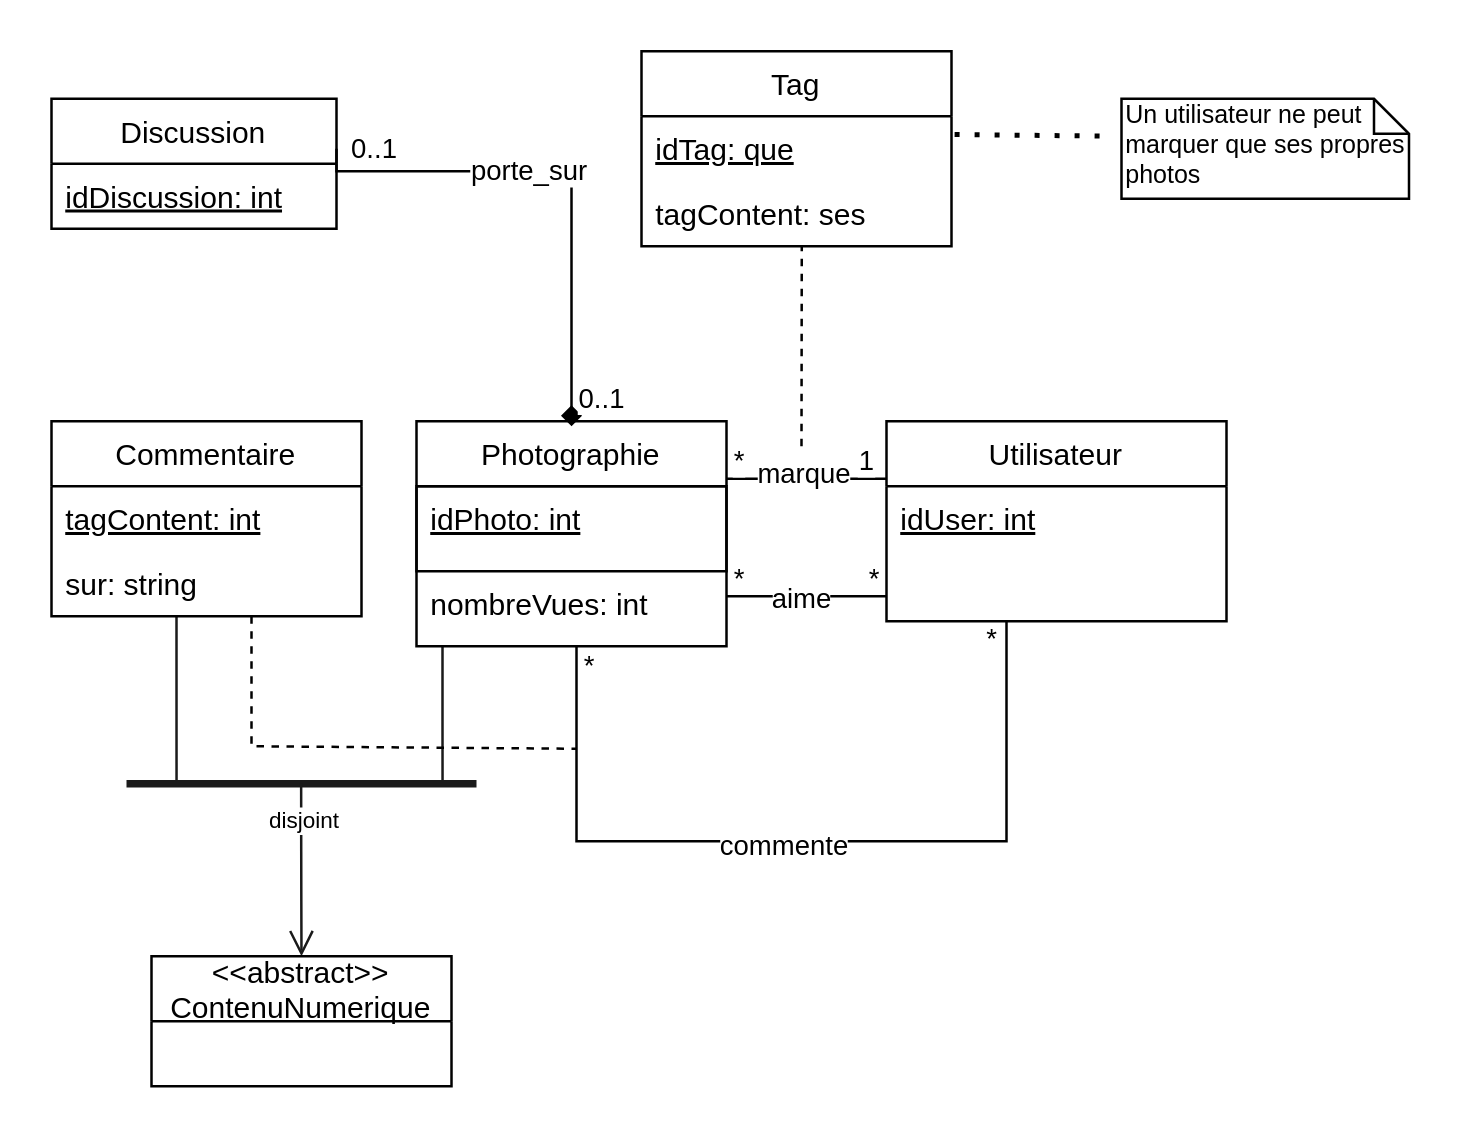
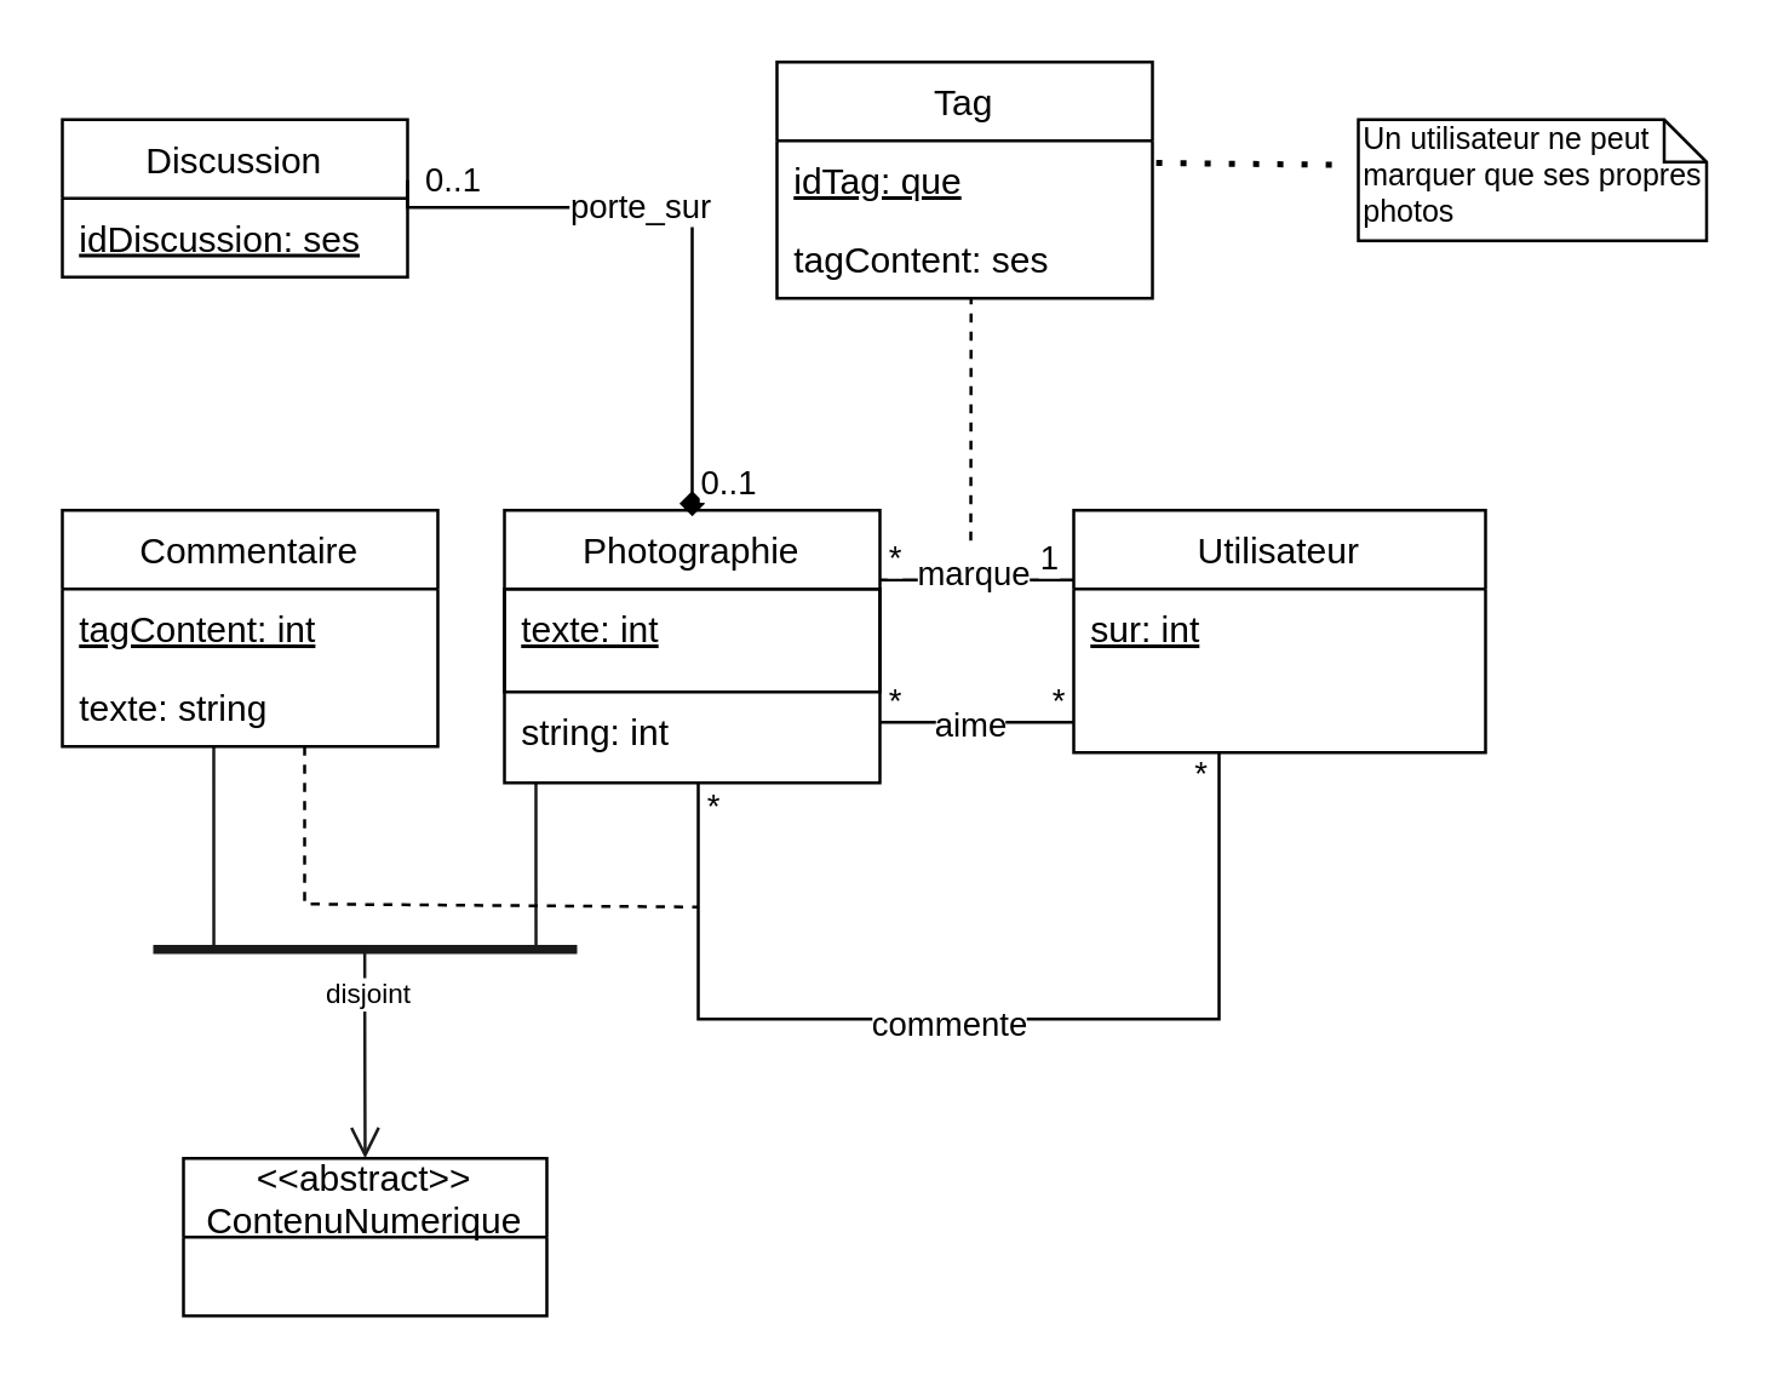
  <mxCell id="0" />
  <mxCell id="1" parent="0" />
  <mxCell id="2" style="edgeStyle=orthogonalEdgeStyle;rounded=0;orthogonalLoop=1;jettySize=auto;html=1;endArrow=none;endFill=0;" parent="1" edge="1"><mxGeometry relative="1" as="geometry"><mxPoint x="402" y="248" as="sourcePoint" /><mxPoint x="230" y="258" as="targetPoint" /><Array as="points"><mxPoint x="402" y="336" /><mxPoint x="230" y="336" /></Array></mxGeometry></mxCell>
  <mxCell id="3" value="commente" style="edgeLabel;html=1;align=center;verticalAlign=middle;resizable=0;points=[];" parent="2" vertex="1" connectable="0"><mxGeometry x="0.084" relative="1" as="geometry"><mxPoint x="5.33" y="1.97" as="offset" /></mxGeometry></mxCell>
  <mxCell id="4" value="*" style="edgeLabel;html=1;align=center;verticalAlign=middle;resizable=0;points=[];" parent="2" vertex="1" connectable="0"><mxGeometry x="-0.917" y="-1" relative="1" as="geometry"><mxPoint x="-5.03" y="-8" as="offset" /></mxGeometry></mxCell>
  <mxCell id="5" value="*" style="edgeLabel;html=1;align=center;verticalAlign=middle;resizable=0;points=[];" parent="2" vertex="1" connectable="0"><mxGeometry x="0.909" y="1" relative="1" as="geometry"><mxPoint x="5" y="-7.21" as="offset" /></mxGeometry></mxCell>
  <mxCell id="6" value="Utilisateur" style="swimlane;fontStyle=0;childLayout=stackLayout;horizontal=1;startSize=26;fillColor=none;horizontalStack=0;resizeParent=1;resizeParentMax=0;resizeLast=0;collapsible=1;marginBottom=0;" parent="1" vertex="1"><mxGeometry x="354" y="168" width="136" height="80" as="geometry" /></mxCell>
- <mxCell id="7" value="idUser: int" style="text;strokeColor=none;fillColor=none;align=left;verticalAlign=top;spacingLeft=4;spacingRight=4;overflow=hidden;rotatable=0;points=[[0,0.5],[1,0.5]];portConstraint=eastwest;fontStyle=4" parent="6" vertex="1"><mxGeometry y="26" width="136" height="54" as="geometry" /></mxCell>
+ <mxCell id="7" value="sur: int" style="text;strokeColor=none;fillColor=none;align=left;verticalAlign=top;spacingLeft=4;spacingRight=4;overflow=hidden;rotatable=0;points=[[0,0.5],[1,0.5]];portConstraint=eastwest;fontStyle=4" parent="6" vertex="1"><mxGeometry y="26" width="136" height="54" as="geometry" /></mxCell>
  <mxCell id="8" style="edgeStyle=orthogonalEdgeStyle;rounded=0;orthogonalLoop=1;jettySize=auto;html=1;entryX=0;entryY=0.5;entryDx=0;entryDy=0;endArrow=none;endFill=0;" parent="1" edge="1"><mxGeometry relative="1" as="geometry"><mxPoint x="290" y="191" as="sourcePoint" /><mxPoint x="354" y="191" as="targetPoint" /></mxGeometry></mxCell>
  <mxCell id="9" value="marque" style="edgeLabel;html=1;align=center;verticalAlign=middle;resizable=0;points=[];" parent="8" vertex="1" connectable="0"><mxGeometry x="0.284" relative="1" as="geometry"><mxPoint x="-10.95" y="-3" as="offset" /></mxGeometry></mxCell>
  <mxCell id="10" value="1" style="edgeLabel;html=1;align=center;verticalAlign=middle;resizable=0;points=[];" parent="8" vertex="1" connectable="0"><mxGeometry x="0.729" relative="1" as="geometry"><mxPoint y="-8" as="offset" /></mxGeometry></mxCell>
  <mxCell id="11" value="*" style="edgeLabel;html=1;align=center;verticalAlign=middle;resizable=0;points=[];" parent="8" vertex="1" connectable="0"><mxGeometry x="-0.865" relative="1" as="geometry"><mxPoint x="0.67" y="-8" as="offset" /></mxGeometry></mxCell>
  <mxCell id="12" style="edgeStyle=orthogonalEdgeStyle;rounded=0;orthogonalLoop=1;jettySize=auto;html=1;entryX=0;entryY=0.5;entryDx=0;entryDy=0;endArrow=none;endFill=0;" parent="1" edge="1"><mxGeometry relative="1" as="geometry"><mxPoint x="290" y="238" as="sourcePoint" /><mxPoint x="354" y="238" as="targetPoint" /></mxGeometry></mxCell>
  <mxCell id="13" value="aime" style="edgeLabel;html=1;align=center;verticalAlign=middle;resizable=0;points=[];" parent="12" vertex="1" connectable="0"><mxGeometry x="-0.299" relative="1" as="geometry"><mxPoint x="7.71" as="offset" /></mxGeometry></mxCell>
  <mxCell id="14" value="*" style="edgeLabel;html=1;align=center;verticalAlign=middle;resizable=0;points=[];" parent="12" vertex="1" connectable="0"><mxGeometry x="-0.835" y="1" relative="1" as="geometry"><mxPoint x="-1" y="-7" as="offset" /></mxGeometry></mxCell>
  <mxCell id="15" value="*" style="edgeLabel;html=1;align=center;verticalAlign=middle;resizable=0;points=[];" parent="12" vertex="1" connectable="0"><mxGeometry x="0.823" y="1" relative="1" as="geometry"><mxPoint y="-7" as="offset" /></mxGeometry></mxCell>
  <mxCell id="16" style="edgeStyle=orthogonalEdgeStyle;rounded=0;orthogonalLoop=1;jettySize=auto;html=1;entryX=0.903;entryY=0.414;entryDx=0;entryDy=0;entryPerimeter=0;startArrow=none;startFill=0;endArrow=none;endFill=0;strokeColor=#1A1A1A;" parent="1" source="17" target="35" edge="1"><mxGeometry relative="1" as="geometry"><Array as="points"><mxPoint x="176" y="288" /></Array></mxGeometry></mxCell>
  <mxCell id="17" value="Photographie" style="swimlane;fontStyle=0;childLayout=stackLayout;horizontal=1;startSize=26;fillColor=none;horizontalStack=0;resizeParent=1;resizeParentMax=0;resizeLast=0;collapsible=1;marginBottom=0;" parent="1" vertex="1"><mxGeometry x="166" y="168" width="124" height="90" as="geometry" /></mxCell>
- <mxCell id="18" value="idPhoto: int" style="text;fillColor=none;align=left;verticalAlign=top;spacingLeft=4;spacingRight=4;overflow=hidden;rotatable=0;points=[[0,0.5],[1,0.5]];portConstraint=eastwest;fontStyle=4;strokeColor=#000000;" parent="17" vertex="1"><mxGeometry y="26" width="124" height="34" as="geometry" /></mxCell>
- <mxCell id="19" value="nombreVues: int" style="text;strokeColor=none;fillColor=none;align=left;verticalAlign=top;spacingLeft=4;spacingRight=4;overflow=hidden;rotatable=0;points=[[0,0.5],[1,0.5]];portConstraint=eastwest;fontStyle=0" parent="17" vertex="1"><mxGeometry y="60" width="124" height="30" as="geometry" /></mxCell>
+ <mxCell id="18" value="texte: int" style="text;fillColor=none;align=left;verticalAlign=top;spacingLeft=4;spacingRight=4;overflow=hidden;rotatable=0;points=[[0,0.5],[1,0.5]];portConstraint=eastwest;fontStyle=4;strokeColor=#000000;" parent="17" vertex="1"><mxGeometry y="26" width="124" height="34" as="geometry" /></mxCell>
+ <mxCell id="19" value="string: int" style="text;strokeColor=none;fillColor=none;align=left;verticalAlign=top;spacingLeft=4;spacingRight=4;overflow=hidden;rotatable=0;points=[[0,0.5],[1,0.5]];portConstraint=eastwest;fontStyle=0" parent="17" vertex="1"><mxGeometry y="60" width="124" height="30" as="geometry" /></mxCell>
  <mxCell id="20" value="" style="endArrow=none;dashed=1;html=1;entryX=0.517;entryY=1.008;entryDx=0;entryDy=0;entryPerimeter=0;" parent="1" target="34" edge="1"><mxGeometry width="50" height="50" relative="1" as="geometry"><mxPoint x="320" y="178" as="sourcePoint" /><mxPoint x="321.824" y="106.13" as="targetPoint" /></mxGeometry></mxCell>
  <mxCell id="21" value="&lt;font color=&quot;#000000&quot; style=&quot;font-size: 10px&quot;&gt;Un utilisateur ne peut marquer que ses propres photos&lt;br style=&quot;font-size: 10px&quot;&gt;&lt;/font&gt;" style="shape=note;whiteSpace=wrap;html=1;size=14;verticalAlign=top;align=left;spacingTop=-6;labelBackgroundColor=none;strokeColor=#000000;strokeWidth=1;fontColor=#FF33FF;fontSize=10;" parent="1" vertex="1"><mxGeometry x="448" y="39" width="115" height="40" as="geometry" /></mxCell>
  <mxCell id="22" value="" style="endArrow=none;dashed=1;html=1;dashPattern=1 3;strokeWidth=2;exitX=1.01;exitY=0.28;exitDx=0;exitDy=0;exitPerimeter=0;" parent="1" source="33" edge="1"><mxGeometry width="50" height="50" relative="1" as="geometry"><mxPoint x="388" y="20" as="sourcePoint" /><mxPoint x="445" y="54" as="targetPoint" /></mxGeometry></mxCell>
  <mxCell id="23" style="edgeStyle=orthogonalEdgeStyle;rounded=0;orthogonalLoop=1;jettySize=auto;html=1;endArrow=none;endFill=0;dashed=1;" parent="1" source="29" edge="1"><mxGeometry relative="1" as="geometry"><mxPoint x="230" y="299" as="targetPoint" /><mxPoint x="100" y="299" as="sourcePoint" /><Array as="points"><mxPoint x="100" y="298" /><mxPoint x="230" y="298" /></Array></mxGeometry></mxCell>
  <mxCell id="24" style="edgeStyle=orthogonalEdgeStyle;rounded=0;orthogonalLoop=1;jettySize=auto;html=1;endArrow=diamond;endFill=1;" parent="1" edge="1"><mxGeometry relative="1" as="geometry"><mxPoint x="134" y="59" as="sourcePoint" /><mxPoint x="228" y="170" as="targetPoint" /><Array as="points"><mxPoint x="134" y="68" /><mxPoint x="228" y="68" /></Array></mxGeometry></mxCell>
  <mxCell id="25" value="0..1" style="edgeLabel;html=1;align=center;verticalAlign=middle;resizable=0;points=[];" parent="24" vertex="1" connectable="0"><mxGeometry x="0.703" y="-2" relative="1" as="geometry"><mxPoint x="13.99" y="18.17" as="offset" /></mxGeometry></mxCell>
  <mxCell id="26" value="porte_sur" style="edgeLabel;html=1;align=center;verticalAlign=middle;resizable=0;points=[];" parent="24" vertex="1" connectable="0"><mxGeometry x="-0.232" y="1" relative="1" as="geometry"><mxPoint x="6.14" y="0.97" as="offset" /></mxGeometry></mxCell>
  <mxCell id="27" value="0..1" style="edgeLabel;html=1;align=center;verticalAlign=middle;resizable=0;points=[];" parent="24" vertex="1" connectable="0"><mxGeometry x="-0.739" y="1" relative="1" as="geometry"><mxPoint x="-3.93" y="-9" as="offset" /></mxGeometry></mxCell>
  <mxCell id="28" style="edgeStyle=orthogonalEdgeStyle;rounded=0;orthogonalLoop=1;jettySize=auto;html=1;startArrow=none;startFill=0;endArrow=none;endFill=0;strokeColor=#1A1A1A;entryX=0.143;entryY=0.5;entryDx=0;entryDy=0;entryPerimeter=0;" parent="1" source="29" target="35" edge="1"><mxGeometry relative="1" as="geometry"><Array as="points"><mxPoint x="70" y="258" /><mxPoint x="70" y="258" /></Array></mxGeometry></mxCell>
  <mxCell id="29" value="Commentaire" style="swimlane;fontStyle=0;childLayout=stackLayout;horizontal=1;startSize=26;fillColor=none;horizontalStack=0;resizeParent=1;resizeParentMax=0;resizeLast=0;collapsible=1;marginBottom=0;" parent="1" vertex="1"><mxGeometry x="20" y="168" width="124" height="78" as="geometry" /></mxCell>
  <mxCell id="30" value="tagContent: int" style="text;strokeColor=none;fillColor=none;align=left;verticalAlign=top;spacingLeft=4;spacingRight=4;overflow=hidden;rotatable=0;points=[[0,0.5],[1,0.5]];portConstraint=eastwest;fontStyle=4" parent="29" vertex="1"><mxGeometry y="26" width="124" height="26" as="geometry" /></mxCell>
- <mxCell id="31" value="sur: string" style="text;strokeColor=none;fillColor=none;align=left;verticalAlign=top;spacingLeft=4;spacingRight=4;overflow=hidden;rotatable=0;points=[[0,0.5],[1,0.5]];portConstraint=eastwest;fontStyle=0" parent="29" vertex="1"><mxGeometry y="52" width="124" height="26" as="geometry" /></mxCell>
+ <mxCell id="31" value="texte: string" style="text;strokeColor=none;fillColor=none;align=left;verticalAlign=top;spacingLeft=4;spacingRight=4;overflow=hidden;rotatable=0;points=[[0,0.5],[1,0.5]];portConstraint=eastwest;fontStyle=0" parent="29" vertex="1"><mxGeometry y="52" width="124" height="26" as="geometry" /></mxCell>
  <mxCell id="32" value="Tag" style="swimlane;fontStyle=0;childLayout=stackLayout;horizontal=1;startSize=26;fillColor=none;horizontalStack=0;resizeParent=1;resizeParentMax=0;resizeLast=0;collapsible=1;marginBottom=0;" parent="1" vertex="1"><mxGeometry x="256" y="20" width="124" height="78" as="geometry" /></mxCell>
  <mxCell id="33" value="idTag: que" style="text;strokeColor=none;fillColor=none;align=left;verticalAlign=top;spacingLeft=4;spacingRight=4;overflow=hidden;rotatable=0;points=[[0,0.5],[1,0.5]];portConstraint=eastwest;fontStyle=4" parent="32" vertex="1"><mxGeometry y="26" width="124" height="26" as="geometry" /></mxCell>
  <mxCell id="34" value="tagContent: ses" style="text;strokeColor=none;fillColor=none;align=left;verticalAlign=top;spacingLeft=4;spacingRight=4;overflow=hidden;rotatable=0;points=[[0,0.5],[1,0.5]];portConstraint=eastwest;fontStyle=0" parent="32" vertex="1"><mxGeometry y="52" width="124" height="26" as="geometry" /></mxCell>
  <mxCell id="35" value="" style="shape=line;html=1;strokeWidth=3;strokeColor=#1A1A1A;" parent="1" vertex="1"><mxGeometry x="50" y="308" width="140" height="10" as="geometry" /></mxCell>
  <mxCell id="36" value="" style="edgeStyle=orthogonalEdgeStyle;html=1;verticalAlign=bottom;endArrow=open;endSize=8;strokeColor=#1A1A1A;exitX=0.499;exitY=0.5;exitDx=0;exitDy=0;exitPerimeter=0;entryX=0.5;entryY=0;entryDx=0;entryDy=0;" parent="1" source="35" target="40" edge="1"><mxGeometry relative="1" as="geometry"><mxPoint x="140" y="368" as="targetPoint" /><Array as="points" /></mxGeometry></mxCell>
  <mxCell id="37" value="disjoint" style="edgeLabel;html=1;align=center;verticalAlign=middle;resizable=0;points=[];fontSize=9;" parent="36" vertex="1" connectable="0"><mxGeometry x="0.998" y="-21" relative="1" as="geometry"><mxPoint x="21.0" y="-54.12" as="offset" /></mxGeometry></mxCell>
  <mxCell id="38" value="Discussion" style="swimlane;fontStyle=0;childLayout=stackLayout;horizontal=1;startSize=26;fillColor=none;horizontalStack=0;resizeParent=1;resizeParentMax=0;resizeLast=0;collapsible=1;marginBottom=0;" parent="1" vertex="1"><mxGeometry x="20" y="39" width="114" height="52" as="geometry" /></mxCell>
- <mxCell id="39" value="idDiscussion: int" style="text;strokeColor=none;fillColor=none;align=left;verticalAlign=top;spacingLeft=4;spacingRight=4;overflow=hidden;rotatable=0;points=[[0,0.5],[1,0.5]];portConstraint=eastwest;fontStyle=4" parent="38" vertex="1"><mxGeometry y="26" width="114" height="26" as="geometry" /></mxCell>
+ <mxCell id="39" value="idDiscussion: ses" style="text;strokeColor=none;fillColor=none;align=left;verticalAlign=top;spacingLeft=4;spacingRight=4;overflow=hidden;rotatable=0;points=[[0,0.5],[1,0.5]];portConstraint=eastwest;fontStyle=4" parent="38" vertex="1"><mxGeometry y="26" width="114" height="26" as="geometry" /></mxCell>
  <mxCell id="40" value="&lt;&lt;abstract&gt;&gt;&#10;ContenuNumerique" style="swimlane;fontStyle=0;childLayout=stackLayout;horizontal=1;startSize=26;fillColor=none;horizontalStack=0;resizeParent=1;resizeParentMax=0;resizeLast=0;collapsible=1;marginBottom=0;" parent="1" vertex="1"><mxGeometry x="60" y="382" width="120" height="52" as="geometry" /></mxCell>
